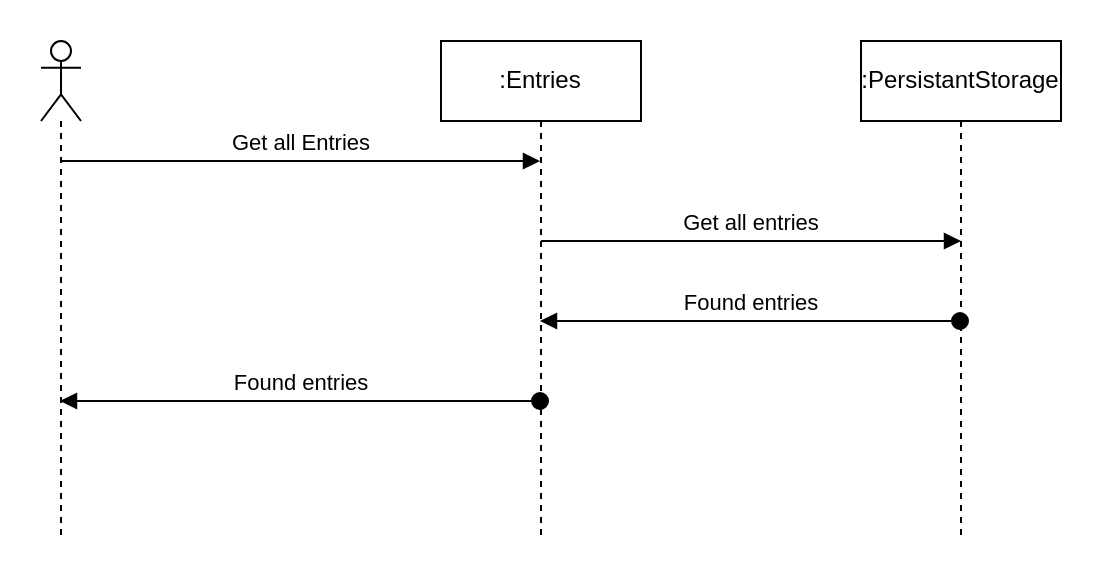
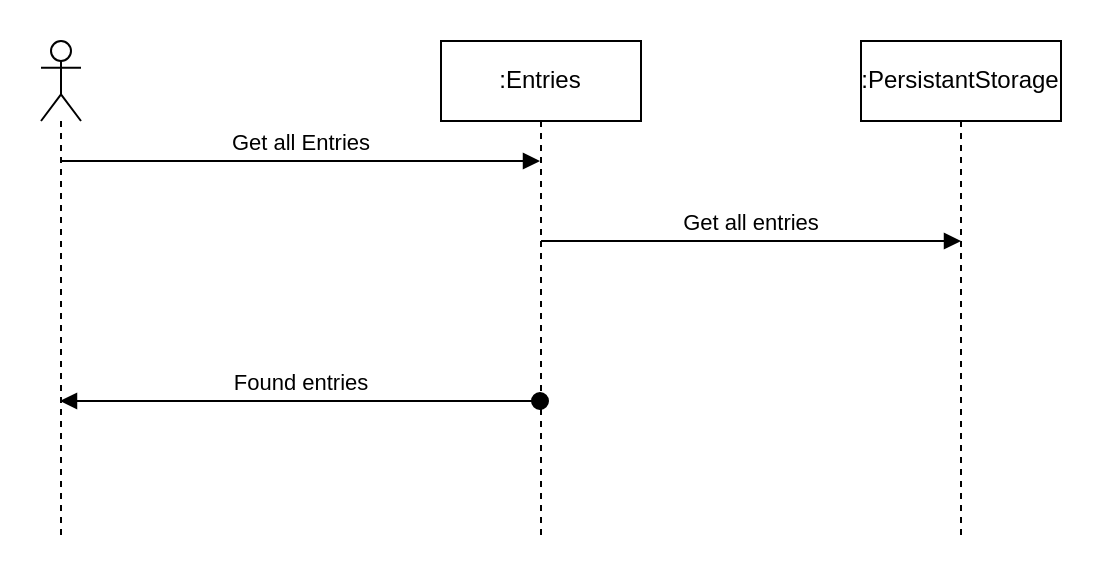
  <mxCell id="0" />
  <mxCell id="1" parent="0" />
  <mxCell id="2" value=":Entries" style="shape=umlLifeline;perimeter=lifelinePerimeter;whiteSpace=wrap;html=1;container=1;collapsible=0;recursiveResize=0;outlineConnect=0;" vertex="1" parent="1"><mxGeometry x="220" y="20" width="100" height="250" as="geometry" /></mxCell>
  <mxCell id="3" value="" style="shape=umlLifeline;participant=umlActor;perimeter=lifelinePerimeter;whiteSpace=wrap;html=1;container=1;collapsible=0;recursiveResize=0;verticalAlign=top;spacingTop=36;outlineConnect=0;" vertex="1" parent="1"><mxGeometry x="20" y="20" width="20" height="250" as="geometry" /></mxCell>
  <mxCell id="4" value="Get all Entries" style="html=1;verticalAlign=bottom;endArrow=block;" edge="1" parent="1" source="3" target="2"><mxGeometry width="80" relative="1" as="geometry"><mxPoint x="80" y="80" as="sourcePoint" /><mxPoint x="160" y="80" as="targetPoint" /><Array as="points"><mxPoint x="110" y="80" /></Array></mxGeometry></mxCell>
  <mxCell id="5" value="Found entries" style="html=1;verticalAlign=bottom;startArrow=oval;startFill=1;endArrow=block;startSize=8;" edge="1" parent="1" source="2" target="3"><mxGeometry width="60" relative="1" as="geometry"><mxPoint x="80" y="200" as="sourcePoint" /><mxPoint x="140" y="200" as="targetPoint" /><Array as="points"><mxPoint x="210" y="200" /></Array></mxGeometry></mxCell>
  <mxCell id="6" value=":PersistantStorage" style="shape=umlLifeline;perimeter=lifelinePerimeter;whiteSpace=wrap;html=1;container=1;collapsible=0;recursiveResize=0;outlineConnect=0;" vertex="1" parent="1"><mxGeometry x="430" y="20" width="100" height="250" as="geometry" /></mxCell>
  <mxCell id="7" value="Get all entries" style="html=1;verticalAlign=bottom;endArrow=block;" edge="1" parent="1"><mxGeometry width="80" relative="1" as="geometry"><mxPoint x="270" y="120" as="sourcePoint" /><mxPoint x="480" y="120" as="targetPoint" /></mxGeometry></mxCell>
- <mxCell id="8" value="Found entries" style="html=1;verticalAlign=bottom;startArrow=oval;startFill=1;endArrow=block;startSize=8;" edge="1" parent="1" source="6" target="2"><mxGeometry width="60" relative="1" as="geometry"><mxPoint x="450" y="230" as="sourcePoint" /><mxPoint x="300" y="230" as="targetPoint" /><Array as="points"><mxPoint x="360" y="160" /><mxPoint x="300" y="160" /></Array></mxGeometry></mxCell>
